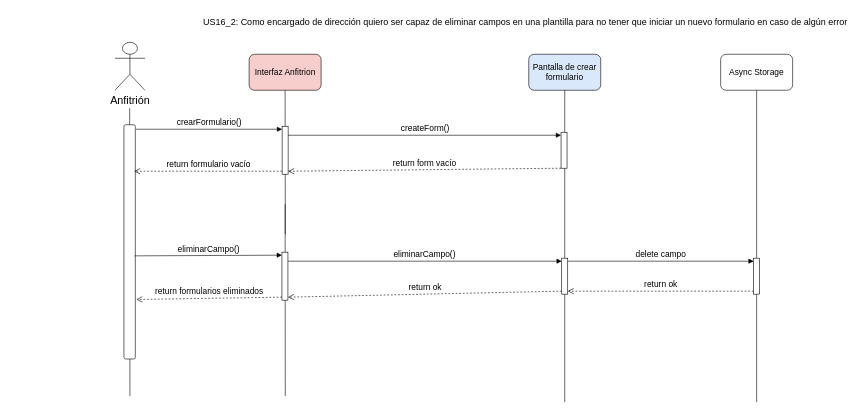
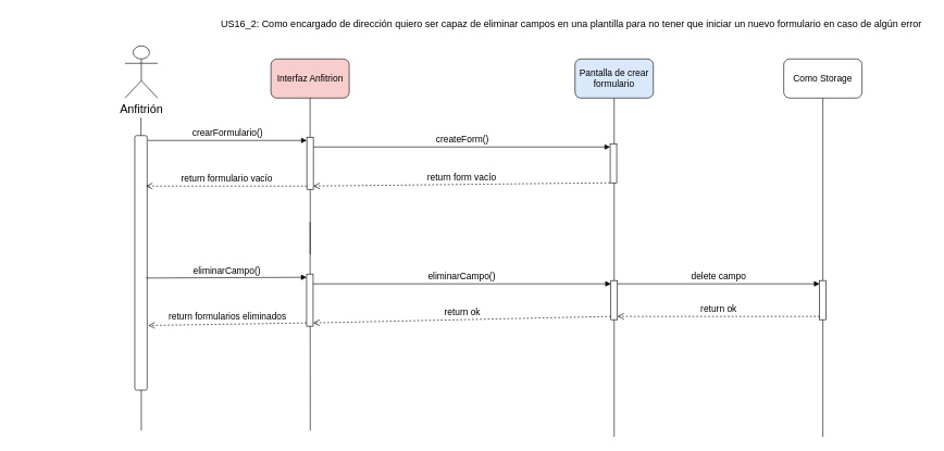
  <mxCell id="0" />
  <mxCell id="1" parent="0" />
  <mxCell id="2" value="&lt;font style=&quot;font-size: 14px;&quot;&gt;Interfaz Anfitrion&lt;/font&gt;" style="rounded=1;whiteSpace=wrap;html=1;fillColor=#f8cecc;" parent="1" vertex="1"><mxGeometry x="414.75" y="90" width="120" height="60" as="geometry" /></mxCell>
  <mxCell id="3" value="" style="endArrow=none;html=1;rounded=0;entryX=0.5;entryY=1;entryDx=0;entryDy=0;" parent="1" target="2" edge="1"><mxGeometry width="50" height="50" relative="1" as="geometry"><mxPoint x="475" y="390" as="sourcePoint" /><mxPoint x="664.75" y="430" as="targetPoint" /><Array as="points"><mxPoint x="475" y="340" /></Array></mxGeometry></mxCell>
  <mxCell id="4" value="&lt;font style=&quot;font-size: 18px;&quot;&gt;Anfitrión&lt;/font&gt;" style="shape=umlActor;verticalLabelPosition=bottom;verticalAlign=top;html=1;outlineConnect=0;" parent="1" vertex="1"><mxGeometry x="191" y="70" width="50" height="80" as="geometry" /></mxCell>
  <mxCell id="5" value="" style="endArrow=none;html=1;rounded=0;entryX=0.5;entryY=1;entryDx=0;entryDy=0;" parent="1" edge="1"><mxGeometry width="50" height="50" relative="1" as="geometry"><mxPoint x="216" y="660" as="sourcePoint" /><mxPoint x="215.5" y="180" as="targetPoint" /></mxGeometry></mxCell>
  <mxCell id="6" value="&lt;font style=&quot;font-size: 15px;&quot;&gt;US16_2: Como encargado de dirección quiero ser capaz de eliminar campos en una plantilla para no tener que iniciar un nuevo formulario en caso de algún error&lt;/font&gt;" style="text;html=1;align=center;verticalAlign=middle;resizable=0;points=[];autosize=1;strokeColor=none;fillColor=none;" parent="1" vertex="1"><mxGeometry x="324.75" y="20" width="1100" height="30" as="geometry" /></mxCell>
  <mxCell id="7" value="" style="rounded=1;whiteSpace=wrap;html=1;rotation=90;" parent="1" vertex="1"><mxGeometry x="20.19" y="393.32" width="390.58" height="18.97" as="geometry" /></mxCell>
  <mxCell id="8" value="" style="endArrow=none;html=1;rounded=0;" parent="1" edge="1"><mxGeometry width="50" height="50" relative="1" as="geometry"><mxPoint x="474.75" y="340" as="sourcePoint" /><mxPoint x="475" y="660" as="targetPoint" /></mxGeometry></mxCell>
- <mxCell id="9" value="&lt;span style=&quot;font-size: 14px;&quot;&gt;Async Storage&lt;/span&gt;" style="rounded=1;whiteSpace=wrap;html=1;" parent="1" vertex="1"><mxGeometry x="1201" y="90" width="120" height="60" as="geometry" /></mxCell>
+ <mxCell id="9" value="&lt;span style=&quot;font-size: 14px;&quot;&gt;Como Storage&lt;/span&gt;" style="rounded=1;whiteSpace=wrap;html=1;" parent="1" vertex="1"><mxGeometry x="1201" y="90" width="120" height="60" as="geometry" /></mxCell>
  <mxCell id="10" value="" style="endArrow=none;html=1;rounded=0;entryX=0.5;entryY=1;entryDx=0;entryDy=0;" parent="1" target="9" edge="1" source="29"><mxGeometry width="50" height="50" relative="1" as="geometry"><mxPoint x="1261" y="840" as="sourcePoint" /><mxPoint x="1221" y="440" as="targetPoint" /></mxGeometry></mxCell>
  <mxCell id="11" value="" style="html=1;points=[[0,0,0,0,5],[0,1,0,0,-5],[1,0,0,0,5],[1,1,0,0,-5]];perimeter=orthogonalPerimeter;outlineConnect=0;targetShapes=umlLifeline;portConstraint=eastwest;newEdgeStyle={&quot;curved&quot;:0,&quot;rounded&quot;:0};" parent="1" vertex="1"><mxGeometry x="469.44" y="420" width="10" height="80" as="geometry" /></mxCell>
  <mxCell id="12" value="&lt;span style=&quot;font-size: 14px;&quot;&gt;eliminarCampo()&lt;/span&gt;" style="html=1;verticalAlign=bottom;endArrow=block;curved=0;rounded=0;entryX=0;entryY=0;entryDx=0;entryDy=5;exitX=0.607;exitY=0.045;exitDx=0;exitDy=0;exitPerimeter=0;" parent="1" target="11" edge="1"><mxGeometry relative="1" as="geometry"><mxPoint x="223.801" y="426.118" as="sourcePoint" /></mxGeometry></mxCell>
  <mxCell id="13" value="&lt;font style=&quot;font-size: 14px;&quot;&gt;return formularios eliminados&lt;/font&gt;" style="html=1;verticalAlign=bottom;endArrow=open;dashed=1;endSize=8;curved=0;rounded=0;exitX=0;exitY=1;exitDx=0;exitDy=-5;entryX=0.689;entryY=-0.104;entryDx=0;entryDy=0;entryPerimeter=0;" parent="1" source="11" edge="1"><mxGeometry x="-0.002" relative="1" as="geometry"><mxPoint x="226.628" y="498.878" as="targetPoint" /><mxPoint as="offset" /></mxGeometry></mxCell>
  <mxCell id="14" value="&lt;span style=&quot;font-size: 14px;&quot;&gt;Pantalla de crear&lt;/span&gt;&lt;div&gt;&lt;span style=&quot;font-size: 14px;&quot;&gt;formulario&lt;/span&gt;&lt;/div&gt;" style="rounded=1;whiteSpace=wrap;html=1;fillColor=#dae8fc;" parent="1" vertex="1"><mxGeometry x="881" y="90" width="120" height="60" as="geometry" /></mxCell>
  <mxCell id="15" value="" style="endArrow=none;html=1;rounded=0;entryX=0.5;entryY=1;entryDx=0;entryDy=0;" parent="1" target="14" edge="1" source="27"><mxGeometry width="50" height="50" relative="1" as="geometry"><mxPoint x="941" y="830" as="sourcePoint" /><mxPoint x="901" y="440" as="targetPoint" /></mxGeometry></mxCell>
  <mxCell id="16" value="&lt;font style=&quot;font-size: 14px;&quot;&gt;eliminarCampo()&lt;/font&gt;" style="html=1;verticalAlign=bottom;endArrow=block;curved=0;rounded=0;entryX=0;entryY=0;entryDx=0;entryDy=5;" parent="1" source="11" target="27" edge="1"><mxGeometry relative="1" as="geometry"><mxPoint x="1206" y="445" as="sourcePoint" /></mxGeometry></mxCell>
  <mxCell id="17" value="&lt;font style=&quot;font-size: 14px;&quot;&gt;return ok&lt;/font&gt;" style="html=1;verticalAlign=bottom;endArrow=open;dashed=1;endSize=8;curved=0;rounded=0;exitX=0;exitY=1;exitDx=0;exitDy=-5;entryX=1;entryY=1;entryDx=0;entryDy=-5;entryPerimeter=0;" parent="1" source="27" target="11" edge="1"><mxGeometry relative="1" as="geometry"><mxPoint x="1206" y="515" as="targetPoint" /></mxGeometry></mxCell>
  <mxCell id="18" value="&lt;font style=&quot;font-size: 14px;&quot;&gt;delete campo&lt;/font&gt;" style="html=1;verticalAlign=bottom;endArrow=block;curved=0;rounded=0;entryX=0;entryY=0;entryDx=0;entryDy=5;exitX=1;exitY=0;exitDx=0;exitDy=5;exitPerimeter=0;" parent="1" source="27" target="29" edge="1"><mxGeometry relative="1" as="geometry"><mxPoint x="1653.81" y="445" as="sourcePoint" /></mxGeometry></mxCell>
  <mxCell id="19" value="&lt;font style=&quot;font-size: 14px;&quot;&gt;return ok&lt;/font&gt;" style="html=1;verticalAlign=bottom;endArrow=open;dashed=1;endSize=8;curved=0;rounded=0;exitX=0;exitY=1;exitDx=0;exitDy=-5;entryX=1;entryY=1;entryDx=0;entryDy=-5;entryPerimeter=0;" parent="1" source="29" target="27" edge="1"><mxGeometry relative="1" as="geometry"><mxPoint x="1653.81" y="515" as="targetPoint" /></mxGeometry></mxCell>
  <mxCell id="20" value="" style="html=1;points=[[0,0,0,0,5],[0,1,0,0,-5],[1,0,0,0,5],[1,1,0,0,-5]];perimeter=orthogonalPerimeter;outlineConnect=0;targetShapes=umlLifeline;portConstraint=eastwest;newEdgeStyle={&quot;curved&quot;:0,&quot;rounded&quot;:0};" vertex="1" parent="1"><mxGeometry x="469.75" y="210" width="10" height="80" as="geometry" /></mxCell>
  <mxCell id="21" value="&lt;font style=&quot;font-size: 14px;&quot;&gt;crearFormulario()&lt;/font&gt;" style="html=1;verticalAlign=bottom;endArrow=block;curved=0;rounded=0;entryX=0;entryY=0;entryDx=0;entryDy=5;" edge="1" parent="1" target="20"><mxGeometry x="-0.003" relative="1" as="geometry"><mxPoint x="226" y="215" as="sourcePoint" /><mxPoint as="offset" /></mxGeometry></mxCell>
  <mxCell id="22" value="&lt;font style=&quot;font-size: 14px;&quot;&gt;return formulario vacío&lt;/font&gt;" style="html=1;verticalAlign=bottom;endArrow=open;dashed=1;endSize=8;curved=0;rounded=0;exitX=0;exitY=1;exitDx=0;exitDy=-5;" edge="1" parent="1" source="20"><mxGeometry relative="1" as="geometry"><mxPoint x="223" y="285" as="targetPoint" /></mxGeometry></mxCell>
  <mxCell id="23" value="" style="html=1;points=[[0,0,0,0,5],[0,1,0,0,-5],[1,0,0,0,5],[1,1,0,0,-5]];perimeter=orthogonalPerimeter;outlineConnect=0;targetShapes=umlLifeline;portConstraint=eastwest;newEdgeStyle={&quot;curved&quot;:0,&quot;rounded&quot;:0};" vertex="1" parent="1"><mxGeometry x="934.85" y="220" width="10" height="60" as="geometry" /></mxCell>
  <mxCell id="24" value="&lt;font style=&quot;font-size: 14px;&quot;&gt;createForm()&lt;/font&gt;" style="html=1;verticalAlign=bottom;endArrow=block;curved=0;rounded=0;entryX=0;entryY=0;entryDx=0;entryDy=5;" edge="1" parent="1" source="20" target="23"><mxGeometry relative="1" as="geometry"><mxPoint x="864.85" y="225" as="sourcePoint" /></mxGeometry></mxCell>
  <mxCell id="25" value="&lt;font style=&quot;font-size: 14px;&quot;&gt;return form vacío&lt;/font&gt;" style="html=1;verticalAlign=bottom;endArrow=open;dashed=1;endSize=8;curved=0;rounded=0;entryX=1;entryY=1;entryDx=0;entryDy=-5;entryPerimeter=0;" edge="1" parent="1" source="23" target="20"><mxGeometry relative="1" as="geometry"><mxPoint x="864.85" y="295" as="targetPoint" /></mxGeometry></mxCell>
  <mxCell id="26" value="" style="endArrow=none;html=1;rounded=0;entryX=0.5;entryY=1;entryDx=0;entryDy=0;" edge="1" parent="1" target="27"><mxGeometry width="50" height="50" relative="1" as="geometry"><mxPoint x="941" y="670" as="sourcePoint" /><mxPoint x="941" y="150" as="targetPoint" /></mxGeometry></mxCell>
  <mxCell id="27" value="" style="html=1;points=[[0,0,0,0,5],[0,1,0,0,-5],[1,0,0,0,5],[1,1,0,0,-5]];perimeter=orthogonalPerimeter;outlineConnect=0;targetShapes=umlLifeline;portConstraint=eastwest;newEdgeStyle={&quot;curved&quot;:0,&quot;rounded&quot;:0};" parent="1" vertex="1"><mxGeometry x="936" y="430" width="10" height="60" as="geometry" /></mxCell>
  <mxCell id="28" value="" style="endArrow=none;html=1;rounded=0;entryX=0.5;entryY=1;entryDx=0;entryDy=0;" edge="1" parent="1" target="29"><mxGeometry width="50" height="50" relative="1" as="geometry"><mxPoint x="1261" y="670" as="sourcePoint" /><mxPoint x="1261" y="150" as="targetPoint" /></mxGeometry></mxCell>
  <mxCell id="29" value="" style="html=1;points=[[0,0,0,0,5],[0,1,0,0,-5],[1,0,0,0,5],[1,1,0,0,-5]];perimeter=orthogonalPerimeter;outlineConnect=0;targetShapes=umlLifeline;portConstraint=eastwest;newEdgeStyle={&quot;curved&quot;:0,&quot;rounded&quot;:0};" parent="1" vertex="1"><mxGeometry x="1256" y="430" width="10" height="60" as="geometry" /></mxCell>
